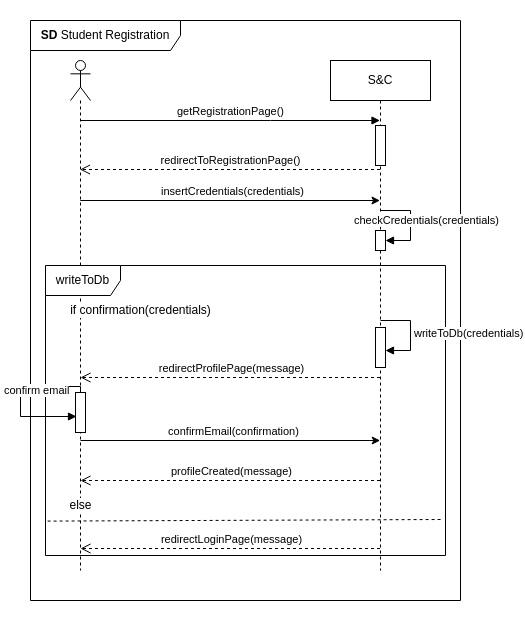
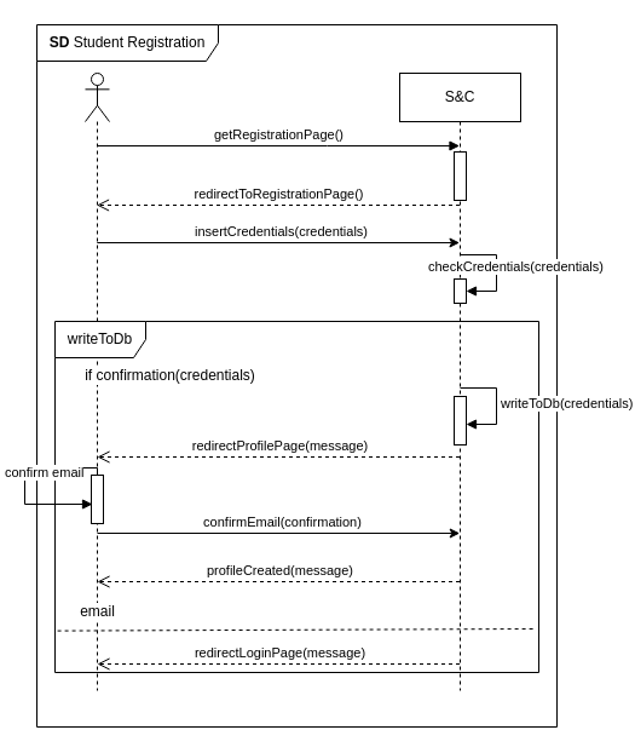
  <mxCell id="0" />
  <mxCell id="1" parent="0" />
  <mxCell id="2" value="getRegistrationPage()" style="html=1;verticalAlign=bottom;endArrow=block;edgeStyle=elbowEdgeStyle;elbow=vertical;curved=0;rounded=0;" parent="1" edge="1"><mxGeometry x="0.001" relative="1" as="geometry"><mxPoint x="79.81" y="120" as="sourcePoint" /><Array as="points"><mxPoint x="270" y="120" /><mxPoint x="235" y="90" /></Array><mxPoint x="379.5" y="120" as="targetPoint" /><mxPoint as="offset" /></mxGeometry></mxCell>
  <mxCell id="3" value="&lt;b&gt;SD&lt;/b&gt; Student Registration" style="shape=umlFrame;whiteSpace=wrap;html=1;pointerEvents=0;width=150;height=30;" parent="1" vertex="1"><mxGeometry x="30" y="20" width="430" height="580" as="geometry" /></mxCell>
  <mxCell id="4" value="S&amp;amp;C" style="shape=umlLifeline;perimeter=lifelinePerimeter;whiteSpace=wrap;html=1;container=1;dropTarget=0;collapsible=0;recursiveResize=0;outlineConnect=0;portConstraint=eastwest;newEdgeStyle={&quot;curved&quot;:0,&quot;rounded&quot;:0};" parent="1" vertex="1"><mxGeometry x="330" y="60" width="100" height="510" as="geometry" /></mxCell>
  <mxCell id="5" value="" style="html=1;points=[[0,0,0,0,5],[0,1,0,0,-5],[1,0,0,0,5],[1,1,0,0,-5]];perimeter=orthogonalPerimeter;outlineConnect=0;targetShapes=umlLifeline;portConstraint=eastwest;newEdgeStyle={&quot;curved&quot;:0,&quot;rounded&quot;:0};" parent="4" vertex="1"><mxGeometry x="45" y="65" width="10" height="40" as="geometry" /></mxCell>
  <mxCell id="6" value="" style="html=1;points=[[0,0,0,0,5],[0,1,0,0,-5],[1,0,0,0,5],[1,1,0,0,-5]];perimeter=orthogonalPerimeter;outlineConnect=0;targetShapes=umlLifeline;portConstraint=eastwest;newEdgeStyle={&quot;curved&quot;:0,&quot;rounded&quot;:0};" parent="4" vertex="1"><mxGeometry x="45" y="170" width="10" height="20" as="geometry" /></mxCell>
  <mxCell id="7" value="checkCredentials(credentials)" style="html=1;align=left;spacingLeft=2;endArrow=block;rounded=0;edgeStyle=orthogonalEdgeStyle;curved=0;rounded=0;" parent="4" target="6" edge="1"><mxGeometry x="-1" y="-32" relative="1" as="geometry"><mxPoint x="50" y="150" as="sourcePoint" /><Array as="points"><mxPoint x="80" y="150" /><mxPoint x="80" y="180" /></Array><mxPoint x="-30" y="-22" as="offset" /></mxGeometry></mxCell>
  <mxCell id="8" style="edgeStyle=orthogonalEdgeStyle;rounded=0;orthogonalLoop=1;jettySize=auto;html=1;curved=0;" parent="1" edge="1"><mxGeometry relative="1" as="geometry"><mxPoint x="79.81" y="200" as="sourcePoint" /><mxPoint x="379.5" y="200" as="targetPoint" /></mxGeometry></mxCell>
  <mxCell id="9" value="insertCredentials(credentials)" style="edgeLabel;html=1;align=center;verticalAlign=middle;resizable=0;points=[];" parent="8" vertex="1" connectable="0"><mxGeometry x="0.013" y="1" relative="1" as="geometry"><mxPoint y="-9" as="offset" /></mxGeometry></mxCell>
  <mxCell id="10" value="" style="shape=umlLifeline;perimeter=lifelinePerimeter;whiteSpace=wrap;html=1;container=1;dropTarget=0;collapsible=0;recursiveResize=0;outlineConnect=0;portConstraint=eastwest;newEdgeStyle={&quot;curved&quot;:0,&quot;rounded&quot;:0};participant=umlActor;size=40;" parent="1" vertex="1"><mxGeometry x="70" y="60" width="20" height="510" as="geometry" /></mxCell>
  <mxCell id="11" value="redirectToRegistrationPage()" style="html=1;verticalAlign=bottom;endArrow=open;dashed=1;endSize=8;curved=0;rounded=0;" parent="1" edge="1"><mxGeometry relative="1" as="geometry"><mxPoint x="379.5" y="169" as="sourcePoint" /><mxPoint x="79.5" y="169" as="targetPoint" /><Array as="points"><mxPoint x="260" y="169" /></Array><mxPoint as="offset" /></mxGeometry></mxCell>
  <mxCell id="12" value="redirectProfilePage(message)" style="html=1;verticalAlign=bottom;endArrow=open;dashed=1;endSize=8;curved=0;rounded=0;" parent="1" edge="1"><mxGeometry x="-0.002" relative="1" as="geometry"><mxPoint x="379.5" y="377" as="sourcePoint" /><mxPoint x="80" y="377" as="targetPoint" /><Array as="points"><mxPoint x="320" y="377" /><mxPoint x="260" y="377" /><mxPoint x="200" y="377" /><mxPoint x="170" y="377" /></Array><mxPoint as="offset" /></mxGeometry></mxCell>
  <mxCell id="13" value="writeToDb" style="shape=umlFrame;whiteSpace=wrap;html=1;pointerEvents=0;width=75;height=30;" parent="1" vertex="1"><mxGeometry x="45" y="265" width="400" height="290" as="geometry" /></mxCell>
  <mxCell id="14" value="if confirmation(credentials)" style="text;html=1;align=center;verticalAlign=middle;resizable=0;points=[];autosize=1;strokeColor=none;fillColor=none;labelBackgroundColor=default;" parent="1" vertex="1"><mxGeometry x="45" y="295" width="190" height="30" as="geometry" /></mxCell>
  <mxCell id="15" value="" style="endArrow=none;dashed=1;html=1;rounded=0;exitX=-0.002;exitY=0.603;exitDx=0;exitDy=0;exitPerimeter=0;" parent="1" edge="1"><mxGeometry width="50" height="50" relative="1" as="geometry"><mxPoint x="47.1" y="520.6" as="sourcePoint" /><mxPoint x="442.9" y="519" as="targetPoint" /><Array as="points" /></mxGeometry></mxCell>
- <mxCell id="16" value="&lt;span style=&quot;background-color: rgb(255, 255, 255);&quot;&gt;else&lt;/span&gt;" style="text;html=1;align=center;verticalAlign=middle;resizable=0;points=[];autosize=1;strokeColor=none;fillColor=none;" parent="1" vertex="1"><mxGeometry x="55" y="490" width="50" height="30" as="geometry" /></mxCell>
+ <mxCell id="16" value="&lt;span style=&quot;background-color: rgb(255, 255, 255);&quot;&gt;email&lt;/span&gt;" style="text;html=1;align=center;verticalAlign=middle;resizable=0;points=[];autosize=1;strokeColor=none;fillColor=none;" parent="1" vertex="1"><mxGeometry x="55" y="490" width="50" height="30" as="geometry" /></mxCell>
  <mxCell id="17" value="redirectLoginPage(message)" style="html=1;verticalAlign=bottom;endArrow=open;dashed=1;endSize=8;curved=0;rounded=0;" parent="1" edge="1"><mxGeometry x="-0.005" relative="1" as="geometry"><mxPoint x="379.5" y="548" as="sourcePoint" /><mxPoint x="80" y="548" as="targetPoint" /><Array as="points"><mxPoint x="320" y="548" /><mxPoint x="260" y="548" /><mxPoint x="200" y="548" /><mxPoint x="170" y="548" /></Array><mxPoint as="offset" /></mxGeometry></mxCell>
  <mxCell id="18" value="confirm email" style="html=1;align=left;spacingLeft=2;endArrow=block;rounded=0;edgeStyle=orthogonalEdgeStyle;curved=0;rounded=0;" parent="1" edge="1"><mxGeometry x="-0.053" y="-20" relative="1" as="geometry"><mxPoint x="80" y="396" as="sourcePoint" /><Array as="points"><mxPoint x="80" y="386" /><mxPoint x="20" y="386" /><mxPoint x="20" y="416" /></Array><mxPoint x="76" y="416" as="targetPoint" /><mxPoint as="offset" /></mxGeometry></mxCell>
  <mxCell id="19" value="" style="html=1;points=[[0,0,0,0,5],[0,1,0,0,-5],[1,0,0,0,5],[1,1,0,0,-5]];perimeter=orthogonalPerimeter;outlineConnect=0;targetShapes=umlLifeline;portConstraint=eastwest;newEdgeStyle={&quot;curved&quot;:0,&quot;rounded&quot;:0};" parent="1" vertex="1"><mxGeometry x="75" y="392" width="10" height="40" as="geometry" /></mxCell>
  <mxCell id="20" style="edgeStyle=orthogonalEdgeStyle;rounded=0;orthogonalLoop=1;jettySize=auto;html=1;curved=0;" parent="1" edge="1"><mxGeometry relative="1" as="geometry"><mxPoint x="80" y="440" as="sourcePoint" /><mxPoint x="379.69" y="440" as="targetPoint" /></mxGeometry></mxCell>
  <mxCell id="21" value="confirmEmail(confirmation)" style="edgeLabel;html=1;align=center;verticalAlign=middle;resizable=0;points=[];" parent="20" vertex="1" connectable="0"><mxGeometry x="0.013" y="1" relative="1" as="geometry"><mxPoint y="-9" as="offset" /></mxGeometry></mxCell>
  <mxCell id="22" value="profileCreated(message)" style="html=1;verticalAlign=bottom;endArrow=open;dashed=1;endSize=8;curved=0;rounded=0;" parent="1" edge="1"><mxGeometry x="-0.005" relative="1" as="geometry"><mxPoint x="379.5" y="480" as="sourcePoint" /><mxPoint x="80" y="480" as="targetPoint" /><Array as="points"><mxPoint x="320" y="480" /><mxPoint x="260" y="480" /><mxPoint x="200" y="480" /><mxPoint x="170" y="480" /></Array><mxPoint as="offset" /></mxGeometry></mxCell>
  <mxCell id="23" value="" style="html=1;points=[[0,0,0,0,5],[0,1,0,0,-5],[1,0,0,0,5],[1,1,0,0,-5]];perimeter=orthogonalPerimeter;outlineConnect=0;targetShapes=umlLifeline;portConstraint=eastwest;newEdgeStyle={&quot;curved&quot;:0,&quot;rounded&quot;:0};" parent="1" vertex="1"><mxGeometry x="375" y="327" width="10" height="40" as="geometry" /></mxCell>
  <mxCell id="24" value="writeToDb(credentials)" style="html=1;align=left;spacingLeft=2;endArrow=block;rounded=0;edgeStyle=orthogonalEdgeStyle;curved=0;rounded=0;" parent="1" edge="1"><mxGeometry relative="1" as="geometry"><mxPoint x="380" y="320" as="sourcePoint" /><Array as="points"><mxPoint x="410" y="350" /></Array><mxPoint x="385" y="350" as="targetPoint" /></mxGeometry></mxCell>
